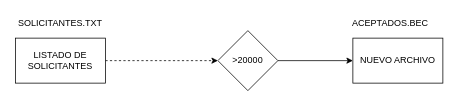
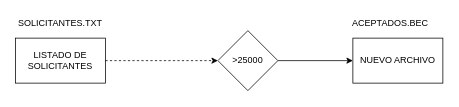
  <mxCell id="0" />
  <mxCell id="1" parent="0" />
  <mxCell id="2" value="SOLICITANTES.TXT" style="text;html=1;strokeColor=none;fillColor=none;align=center;verticalAlign=middle;whiteSpace=wrap;rounded=0;" vertex="1" parent="1"><mxGeometry x="60" y="20" width="40" height="20" as="geometry" /></mxCell>
- <mxCell id="3" value="&amp;gt;20000" style="rhombus;whiteSpace=wrap;html=1;" vertex="1" parent="1"><mxGeometry x="290" y="40" width="80" height="80" as="geometry" /></mxCell>
+ <mxCell id="3" value="&amp;gt;25000" style="rhombus;whiteSpace=wrap;html=1;" vertex="1" parent="1"><mxGeometry x="290" y="40" width="80" height="80" as="geometry" /></mxCell>
  <mxCell id="4" value="" style="endArrow=classic;html=1;entryX=0;entryY=0.5;entryDx=0;entryDy=0;exitX=1;exitY=0.5;exitDx=0;exitDy=0;dashed=1;" edge="1" parent="1" source="8" target="3"><mxGeometry width="50" height="50" relative="1" as="geometry"><mxPoint x="213" y="80" as="sourcePoint" /><mxPoint x="340" y="250" as="targetPoint" /></mxGeometry></mxCell>
  <mxCell id="5" value="" style="endArrow=classic;html=1;exitX=1;exitY=0.5;exitDx=0;exitDy=0;entryX=0;entryY=0.5;entryDx=0;entryDy=0;" edge="1" parent="1" source="3" target="6"><mxGeometry width="50" height="50" relative="1" as="geometry"><mxPoint x="290" y="300" as="sourcePoint" /><mxPoint x="500" y="80" as="targetPoint" /></mxGeometry></mxCell>
  <mxCell id="6" value="NUEVO ARCHIVO" style="rounded=0;whiteSpace=wrap;html=1;" vertex="1" parent="1"><mxGeometry x="470" y="50" width="120" height="60" as="geometry" /></mxCell>
  <mxCell id="7" value="ACEPTADOS.BEC" style="text;html=1;strokeColor=none;fillColor=none;align=center;verticalAlign=middle;whiteSpace=wrap;rounded=0;" vertex="1" parent="1"><mxGeometry x="500" y="20" width="40" height="20" as="geometry" /></mxCell>
  <mxCell id="8" value="LISTADO DE&lt;br&gt;SOLICITANTES" style="rounded=0;whiteSpace=wrap;html=1;" vertex="1" parent="1"><mxGeometry x="20" y="50" width="120" height="60" as="geometry" /></mxCell>
